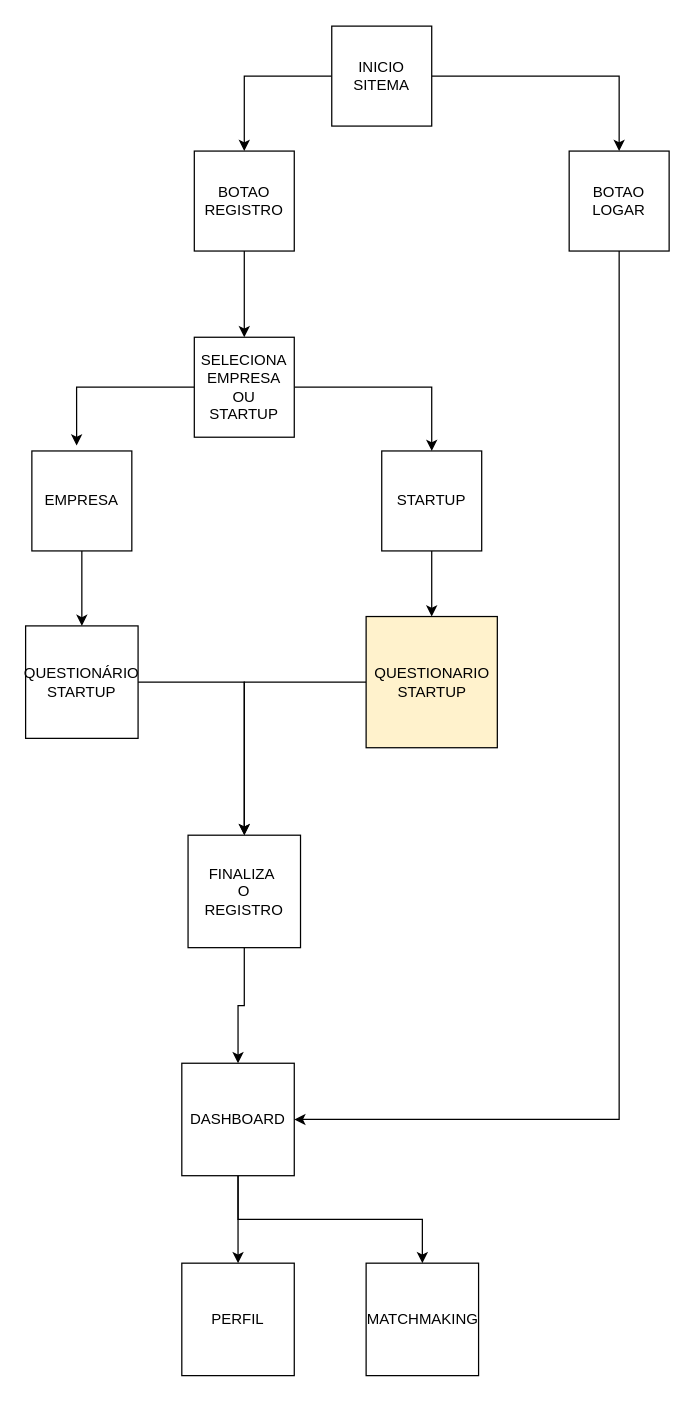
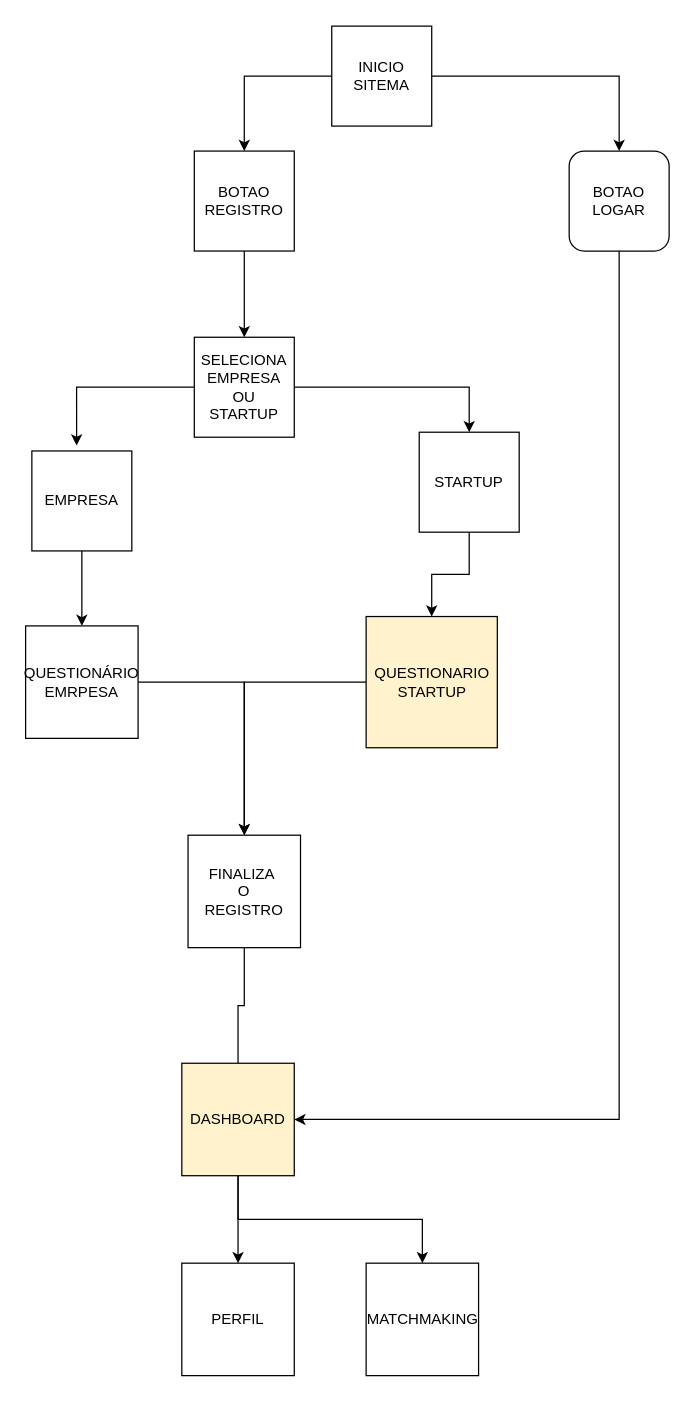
  <mxCell id="0" />
  <mxCell id="1" parent="0" />
  <mxCell id="2" style="edgeStyle=orthogonalEdgeStyle;rounded=0;orthogonalLoop=1;jettySize=auto;html=1;entryX=0.5;entryY=0;entryDx=0;entryDy=0;" edge="1" parent="1" source="3" target="6"><mxGeometry relative="1" as="geometry" /></mxCell>
  <mxCell id="3" value="BOTAO REGISTRO" style="whiteSpace=wrap;html=1;aspect=fixed;" vertex="1" parent="1"><mxGeometry x="155" y="120" width="80" height="80" as="geometry" /></mxCell>
  <mxCell id="4" style="edgeStyle=orthogonalEdgeStyle;rounded=0;orthogonalLoop=1;jettySize=auto;html=1;exitX=1;exitY=0.5;exitDx=0;exitDy=0;entryX=0.5;entryY=0;entryDx=0;entryDy=0;" edge="1" parent="1" source="6" target="8"><mxGeometry relative="1" as="geometry" /></mxCell>
  <mxCell id="5" style="edgeStyle=orthogonalEdgeStyle;rounded=0;orthogonalLoop=1;jettySize=auto;html=1;entryX=0.448;entryY=-0.054;entryDx=0;entryDy=0;entryPerimeter=0;" edge="1" parent="1" source="6" target="10"><mxGeometry relative="1" as="geometry" /></mxCell>
  <mxCell id="6" value="SELECIONA&lt;br&gt;EMPRESA&lt;br&gt;OU&lt;br&gt;STARTUP" style="whiteSpace=wrap;html=1;aspect=fixed;" vertex="1" parent="1"><mxGeometry x="155" y="269" width="80" height="80" as="geometry" /></mxCell>
  <mxCell id="7" style="edgeStyle=orthogonalEdgeStyle;rounded=0;orthogonalLoop=1;jettySize=auto;html=1;entryX=0.5;entryY=0;entryDx=0;entryDy=0;" edge="1" parent="1" source="8" target="14"><mxGeometry relative="1" as="geometry" /></mxCell>
- <mxCell id="8" value="STARTUP" style="whiteSpace=wrap;html=1;aspect=fixed;" vertex="1" parent="1"><mxGeometry x="305" y="360" width="80" height="80" as="geometry" /></mxCell>
+ <mxCell id="8" value="STARTUP" style="whiteSpace=wrap;html=1;aspect=fixed;" vertex="1" parent="1"><mxGeometry x="335" y="345" width="80" height="80" as="geometry" /></mxCell>
  <mxCell id="9" style="edgeStyle=orthogonalEdgeStyle;rounded=0;orthogonalLoop=1;jettySize=auto;html=1;entryX=0.5;entryY=0;entryDx=0;entryDy=0;" edge="1" parent="1" source="10" target="12"><mxGeometry relative="1" as="geometry" /></mxCell>
  <mxCell id="10" value="EMPRESA" style="whiteSpace=wrap;html=1;aspect=fixed;" vertex="1" parent="1"><mxGeometry x="25" y="360" width="80" height="80" as="geometry" /></mxCell>
  <mxCell id="11" style="edgeStyle=orthogonalEdgeStyle;rounded=0;orthogonalLoop=1;jettySize=auto;html=1;entryX=0.5;entryY=0;entryDx=0;entryDy=0;" edge="1" parent="1" source="12" target="16"><mxGeometry relative="1" as="geometry" /></mxCell>
- <mxCell id="12" value="QUESTIONÁRIO&lt;br&gt;STARTUP" style="whiteSpace=wrap;html=1;aspect=fixed;" vertex="1" parent="1"><mxGeometry x="20" y="500" width="90" height="90" as="geometry" /></mxCell>
+ <mxCell id="12" value="QUESTIONÁRIO&lt;br&gt;EMRPESA" style="whiteSpace=wrap;html=1;aspect=fixed;" vertex="1" parent="1"><mxGeometry x="20" y="500" width="90" height="90" as="geometry" /></mxCell>
  <mxCell id="13" style="edgeStyle=orthogonalEdgeStyle;rounded=0;orthogonalLoop=1;jettySize=auto;html=1;entryX=0.5;entryY=0;entryDx=0;entryDy=0;" edge="1" parent="1" source="14" target="16"><mxGeometry relative="1" as="geometry" /></mxCell>
  <mxCell id="14" value="QUESTIONARIO&lt;br&gt;STARTUP&lt;br&gt;" style="whiteSpace=wrap;html=1;aspect=fixed;fillColor=#fff2cc;" vertex="1" parent="1"><mxGeometry x="292.5" y="492.5" width="105" height="105" as="geometry" /></mxCell>
- <mxCell id="15" style="edgeStyle=orthogonalEdgeStyle;rounded=0;orthogonalLoop=1;jettySize=auto;html=1;entryX=0.5;entryY=0;entryDx=0;entryDy=0;" edge="1" parent="1" source="16" target="24"><mxGeometry relative="1" as="geometry"><mxPoint x="45" y="840" as="targetPoint" /></mxGeometry></mxCell>
+ <mxCell id="15" style="edgeStyle=orthogonalEdgeStyle;rounded=0;orthogonalLoop=1;jettySize=auto;html=1;entryX=0.5;entryY=0;entryDx=0;entryDy=0;endArrow=none;" edge="1" parent="1" source="16" target="24"><mxGeometry relative="1" as="geometry"><mxPoint x="45" y="840" as="targetPoint" /></mxGeometry></mxCell>
  <mxCell id="16" value="FINALIZA&amp;nbsp;&lt;br&gt;O&lt;br&gt;REGISTRO" style="whiteSpace=wrap;html=1;aspect=fixed;" vertex="1" parent="1"><mxGeometry x="150" y="667.5" width="90" height="90" as="geometry" /></mxCell>
  <mxCell id="17" style="edgeStyle=orthogonalEdgeStyle;rounded=0;orthogonalLoop=1;jettySize=auto;html=1;exitX=0.5;exitY=1;exitDx=0;exitDy=0;entryX=1;entryY=0.5;entryDx=0;entryDy=0;" edge="1" parent="1" source="18" target="24"><mxGeometry relative="1" as="geometry"><mxPoint x="495.333" y="810" as="targetPoint" /></mxGeometry></mxCell>
- <mxCell id="18" value="BOTAO&lt;br&gt;LOGAR" style="whiteSpace=wrap;html=1;aspect=fixed;" vertex="1" parent="1"><mxGeometry x="455" y="120" width="80" height="80" as="geometry" /></mxCell>
+ <mxCell id="18" value="BOTAO&lt;br&gt;LOGAR" style="whiteSpace=wrap;html=1;aspect=fixed;rounded=1;" vertex="1" parent="1"><mxGeometry x="455" y="120" width="80" height="80" as="geometry" /></mxCell>
  <mxCell id="19" style="edgeStyle=orthogonalEdgeStyle;rounded=0;orthogonalLoop=1;jettySize=auto;html=1;entryX=0.5;entryY=0;entryDx=0;entryDy=0;" edge="1" parent="1" source="21" target="3"><mxGeometry relative="1" as="geometry" /></mxCell>
  <mxCell id="20" style="edgeStyle=orthogonalEdgeStyle;rounded=0;orthogonalLoop=1;jettySize=auto;html=1;entryX=0.5;entryY=0;entryDx=0;entryDy=0;" edge="1" parent="1" source="21" target="18"><mxGeometry relative="1" as="geometry" /></mxCell>
  <mxCell id="21" value="INICIO&lt;br&gt;SITEMA" style="whiteSpace=wrap;html=1;aspect=fixed;" vertex="1" parent="1"><mxGeometry x="265" y="20" width="80" height="80" as="geometry" /></mxCell>
  <mxCell id="22" style="edgeStyle=orthogonalEdgeStyle;rounded=0;orthogonalLoop=1;jettySize=auto;html=1;entryX=0.5;entryY=0;entryDx=0;entryDy=0;" edge="1" parent="1" source="24" target="25"><mxGeometry relative="1" as="geometry" /></mxCell>
  <mxCell id="23" style="edgeStyle=orthogonalEdgeStyle;rounded=0;orthogonalLoop=1;jettySize=auto;html=1;exitX=0.5;exitY=1;exitDx=0;exitDy=0;entryX=0.5;entryY=0;entryDx=0;entryDy=0;" edge="1" parent="1" source="24" target="26"><mxGeometry relative="1" as="geometry" /></mxCell>
- <mxCell id="24" value="DASHBOARD&lt;br&gt;" style="whiteSpace=wrap;html=1;aspect=fixed;" vertex="1" parent="1"><mxGeometry x="145" y="850" width="90" height="90" as="geometry" /></mxCell>
+ <mxCell id="24" value="DASHBOARD&lt;br&gt;" style="whiteSpace=wrap;html=1;aspect=fixed;fillColor=#fff2cc;" vertex="1" parent="1"><mxGeometry x="145" y="850" width="90" height="90" as="geometry" /></mxCell>
  <mxCell id="25" value="PERFIL" style="whiteSpace=wrap;html=1;aspect=fixed;" vertex="1" parent="1"><mxGeometry x="145" y="1010" width="90" height="90" as="geometry" /></mxCell>
  <mxCell id="26" value="MATCHMAKING" style="whiteSpace=wrap;html=1;aspect=fixed;" vertex="1" parent="1"><mxGeometry x="292.5" y="1010" width="90" height="90" as="geometry" /></mxCell>
